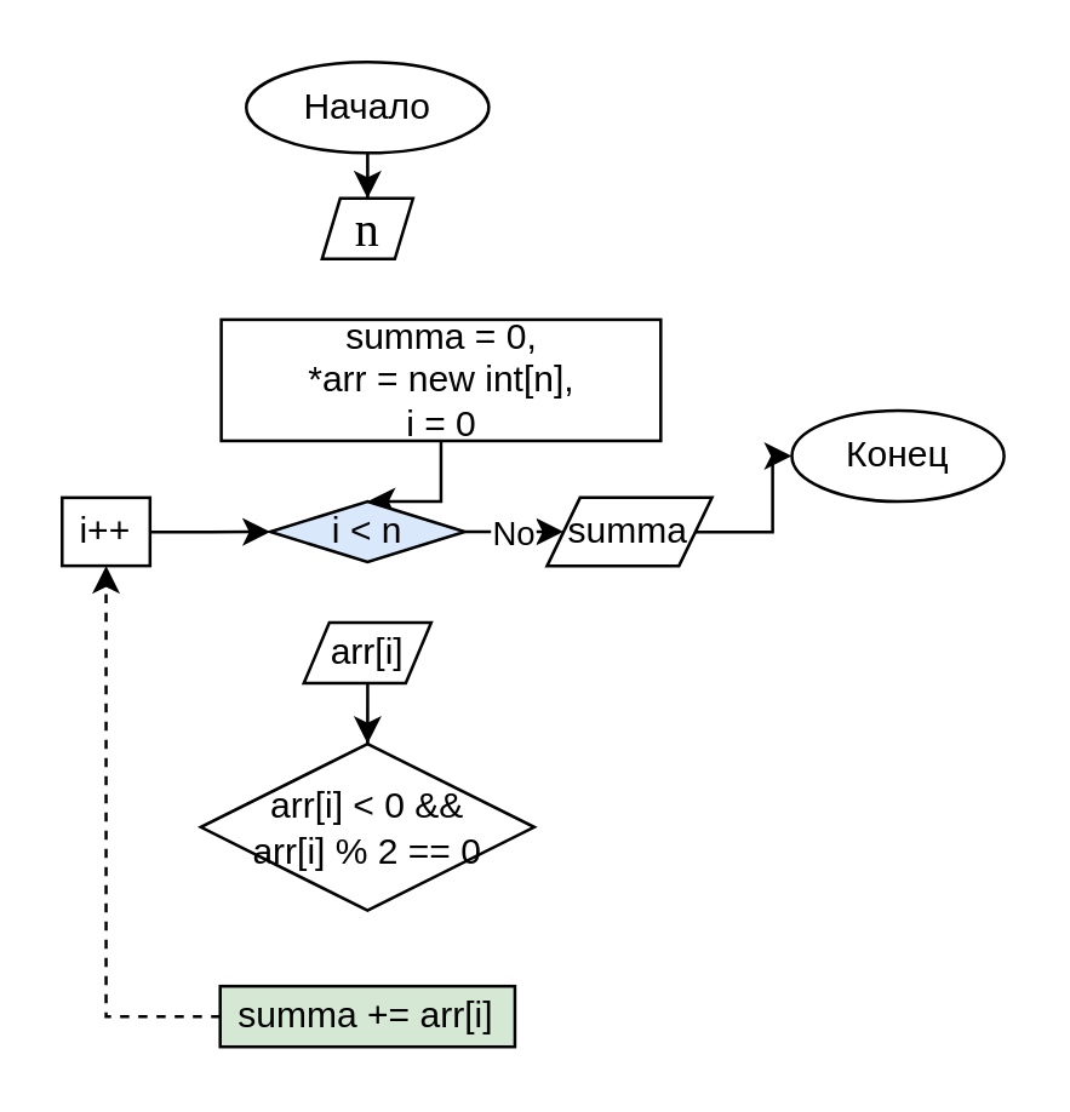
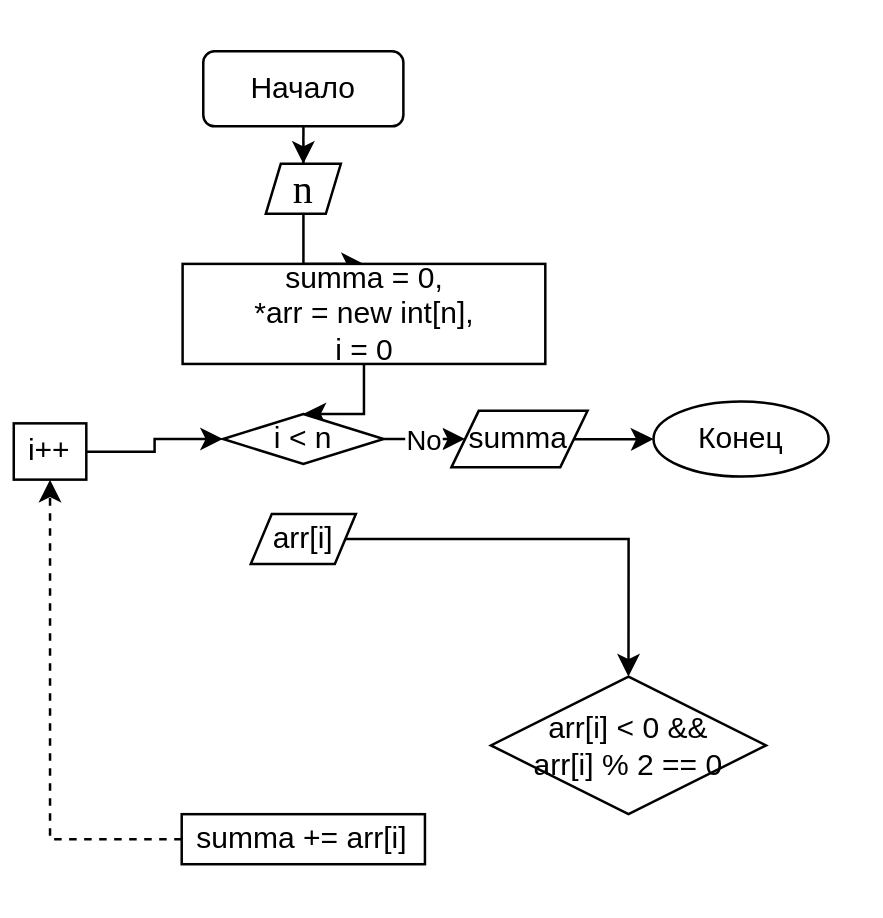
  <mxCell id="0" />
  <mxCell id="1" parent="0" />
- <mxCell id="2" style="edgeStyle=orthogonalEdgeStyle;rounded=0;orthogonalLoop=1;jettySize=auto;html=1;entryX=0.5;entryY=0;entryDx=0;entryDy=0;" edge="1" parent="1" source="3" target="5"><mxGeometry relative="1" as="geometry" /></mxCell>
- <mxCell id="3" value="Начало" style="ellipse;whiteSpace=wrap;html=1;" vertex="1" parent="1"><mxGeometry x="80.76" y="20" width="80" height="30" as="geometry" /></mxCell>
+ <mxCell id="2" style="edgeStyle=orthogonalEdgeStyle;rounded=0;orthogonalLoop=1;jettySize=auto;html=1;entryX=0.5;entryY=0;entryDx=0;entryDy=0;dashed=1;" edge="1" parent="1" source="3" target="5"><mxGeometry relative="1" as="geometry" /></mxCell>
+ <mxCell id="3" value="Начало" style="whiteSpace=wrap;html=1;rounded=1;" vertex="1" parent="1"><mxGeometry x="80.76" y="20" width="80" height="30" as="geometry" /></mxCell>
+ <mxCell id="4" style="edgeStyle=orthogonalEdgeStyle;rounded=0;orthogonalLoop=1;jettySize=auto;html=1;entryX=0.5;entryY=0;entryDx=0;entryDy=0;" edge="1" parent="1" source="5" target="8"><mxGeometry relative="1" as="geometry" /></mxCell>
  <mxCell id="5" value="&lt;span lang=&quot;PT-BR&quot; style=&quot;font-size: 12pt ; font-family: &amp;#34;times new roman&amp;#34; , serif&quot;&gt;n&lt;/span&gt;&lt;span style=&quot;font-size: medium&quot;&gt;&lt;/span&gt;" style="shape=parallelogram;perimeter=parallelogramPerimeter;whiteSpace=wrap;html=1;fontFamily=Helvetica;fontSize=12;fontColor=#000000;align=center;strokeColor=#000000;fillColor=#ffffff;" vertex="1" parent="1"><mxGeometry x="105.75" y="65" width="30.01" height="20" as="geometry" /></mxCell>
- <mxCell id="6" value="Конец" style="ellipse;whiteSpace=wrap;html=1;" vertex="1" parent="1"><mxGeometry x="260.76" y="135" width="70" height="30" as="geometry" /></mxCell>
+ <mxCell id="6" value="Конец" style="ellipse;whiteSpace=wrap;html=1;" vertex="1" parent="1"><mxGeometry x="260.76" y="160" width="70" height="30" as="geometry" /></mxCell>
  <mxCell id="7" style="edgeStyle=orthogonalEdgeStyle;rounded=0;orthogonalLoop=1;jettySize=auto;html=1;entryX=0.5;entryY=0;entryDx=0;entryDy=0;" edge="1" parent="1" source="8" target="11"><mxGeometry relative="1" as="geometry" /></mxCell>
  <mxCell id="8" value="summa = 0,&lt;br&gt;*arr = new int[n],&lt;br&gt;i = 0" style="rounded=0;whiteSpace=wrap;html=1;fontFamily=Helvetica;fontSize=12;fontColor=#000000;align=center;strokeColor=#000000;fillColor=#ffffff;" vertex="1" parent="1"><mxGeometry x="72.5" y="105" width="145" height="40" as="geometry" /></mxCell>
  <mxCell id="9" style="edgeStyle=orthogonalEdgeStyle;rounded=0;orthogonalLoop=1;jettySize=auto;html=1;entryX=0;entryY=0.5;entryDx=0;entryDy=0;" edge="1" parent="1" source="11" target="18"><mxGeometry relative="1" as="geometry" /></mxCell>
  <mxCell id="10" value="No" style="edgeLabel;html=1;align=center;verticalAlign=middle;resizable=0;points=[];" vertex="1" connectable="0" parent="9"><mxGeometry x="0.181" y="3" relative="1" as="geometry"><mxPoint x="7.46" y="3" as="offset" /></mxGeometry></mxCell>
- <mxCell id="11" value="i &amp;lt; n" style="rhombus;whiteSpace=wrap;html=1;fillColor=#dae8fc;" vertex="1" parent="1"><mxGeometry x="88.64" y="165" width="64.24" height="20" as="geometry" /></mxCell>
+ <mxCell id="11" value="i &amp;lt; n" style="rhombus;whiteSpace=wrap;html=1;" vertex="1" parent="1"><mxGeometry x="88.64" y="165" width="64.24" height="20" as="geometry" /></mxCell>
  <mxCell id="12" style="edgeStyle=orthogonalEdgeStyle;rounded=0;orthogonalLoop=1;jettySize=auto;html=1;entryX=0.5;entryY=0;entryDx=0;entryDy=0;" edge="1" parent="1" source="13" target="14"><mxGeometry relative="1" as="geometry" /></mxCell>
  <mxCell id="13" value="arr[i]" style="shape=parallelogram;perimeter=parallelogramPerimeter;whiteSpace=wrap;html=1;fontFamily=Helvetica;fontSize=12;fontColor=#000000;align=center;strokeColor=#000000;fillColor=#ffffff;" vertex="1" parent="1"><mxGeometry x="99.75" y="205" width="42.01" height="20" as="geometry" /></mxCell>
- <mxCell id="14" value="arr[i] &amp;lt; 0 &amp;amp;&amp;amp; &lt;br&gt;arr[i] % 2 == 0" style="rhombus;whiteSpace=wrap;html=1;" vertex="1" parent="1"><mxGeometry x="65.76" y="245" width="110" height="55" as="geometry" /></mxCell>
+ <mxCell id="14" value="arr[i] &amp;lt; 0 &amp;amp;&amp;amp; &lt;br&gt;arr[i] % 2 == 0" style="rhombus;whiteSpace=wrap;html=1;" vertex="1" parent="1"><mxGeometry x="195.76" y="270" width="110" height="55" as="geometry" /></mxCell>
  <mxCell id="15" style="edgeStyle=orthogonalEdgeStyle;rounded=0;orthogonalLoop=1;jettySize=auto;html=1;entryX=0.5;entryY=1;entryDx=0;entryDy=0;dashed=1;" edge="1" parent="1" source="16" target="20"><mxGeometry relative="1" as="geometry" /></mxCell>
- <mxCell id="16" value="summa += arr[i]" style="rounded=0;whiteSpace=wrap;html=1;fontFamily=Helvetica;fontSize=12;fontColor=#000000;align=center;strokeColor=#000000;fillColor=#d5e8d4;" vertex="1" parent="1"><mxGeometry x="72.14" y="325" width="97.24" height="20" as="geometry" /></mxCell>
+ <mxCell id="16" value="summa += arr[i]" style="rounded=0;whiteSpace=wrap;html=1;fontFamily=Helvetica;fontSize=12;fontColor=#000000;align=center;strokeColor=#000000;fillColor=#ffffff;" vertex="1" parent="1"><mxGeometry x="72.14" y="325" width="97.24" height="20" as="geometry" /></mxCell>
  <mxCell id="17" style="edgeStyle=orthogonalEdgeStyle;rounded=0;orthogonalLoop=1;jettySize=auto;html=1;entryX=0;entryY=0.5;entryDx=0;entryDy=0;" edge="1" parent="1" source="18" target="6"><mxGeometry relative="1" as="geometry" /></mxCell>
  <mxCell id="18" value="&lt;font color=&quot;rgba(0, 0, 0, 0)&quot; face=&quot;monospace&quot;&gt;&lt;span style=&quot;font-size: 0px&quot;&gt;summa&lt;/span&gt;&lt;/font&gt;summa" style="shape=parallelogram;perimeter=parallelogramPerimeter;whiteSpace=wrap;html=1;fontFamily=Helvetica;fontSize=12;fontColor=#000000;align=center;strokeColor=#000000;fillColor=#ffffff;" vertex="1" parent="1"><mxGeometry x="180" y="163.75" width="54.39" height="22.5" as="geometry" /></mxCell>
  <mxCell id="19" style="edgeStyle=orthogonalEdgeStyle;rounded=0;orthogonalLoop=1;jettySize=auto;html=1;entryX=0;entryY=0.5;entryDx=0;entryDy=0;" edge="1" parent="1" source="20" target="11"><mxGeometry relative="1" as="geometry" /></mxCell>
- <mxCell id="20" value="i++" style="rounded=0;whiteSpace=wrap;html=1;fontFamily=Helvetica;fontSize=12;fontColor=#000000;align=center;strokeColor=#000000;fillColor=#ffffff;" vertex="1" parent="1"><mxGeometry x="20" y="163.75" width="29" height="22.5" as="geometry" /></mxCell>
+ <mxCell id="20" value="i++" style="rounded=0;whiteSpace=wrap;html=1;fontFamily=Helvetica;fontSize=12;fontColor=#000000;align=center;strokeColor=#000000;fillColor=#ffffff;" vertex="1" parent="1"><mxGeometry x="5" y="168.75" width="29" height="22.5" as="geometry" /></mxCell>
